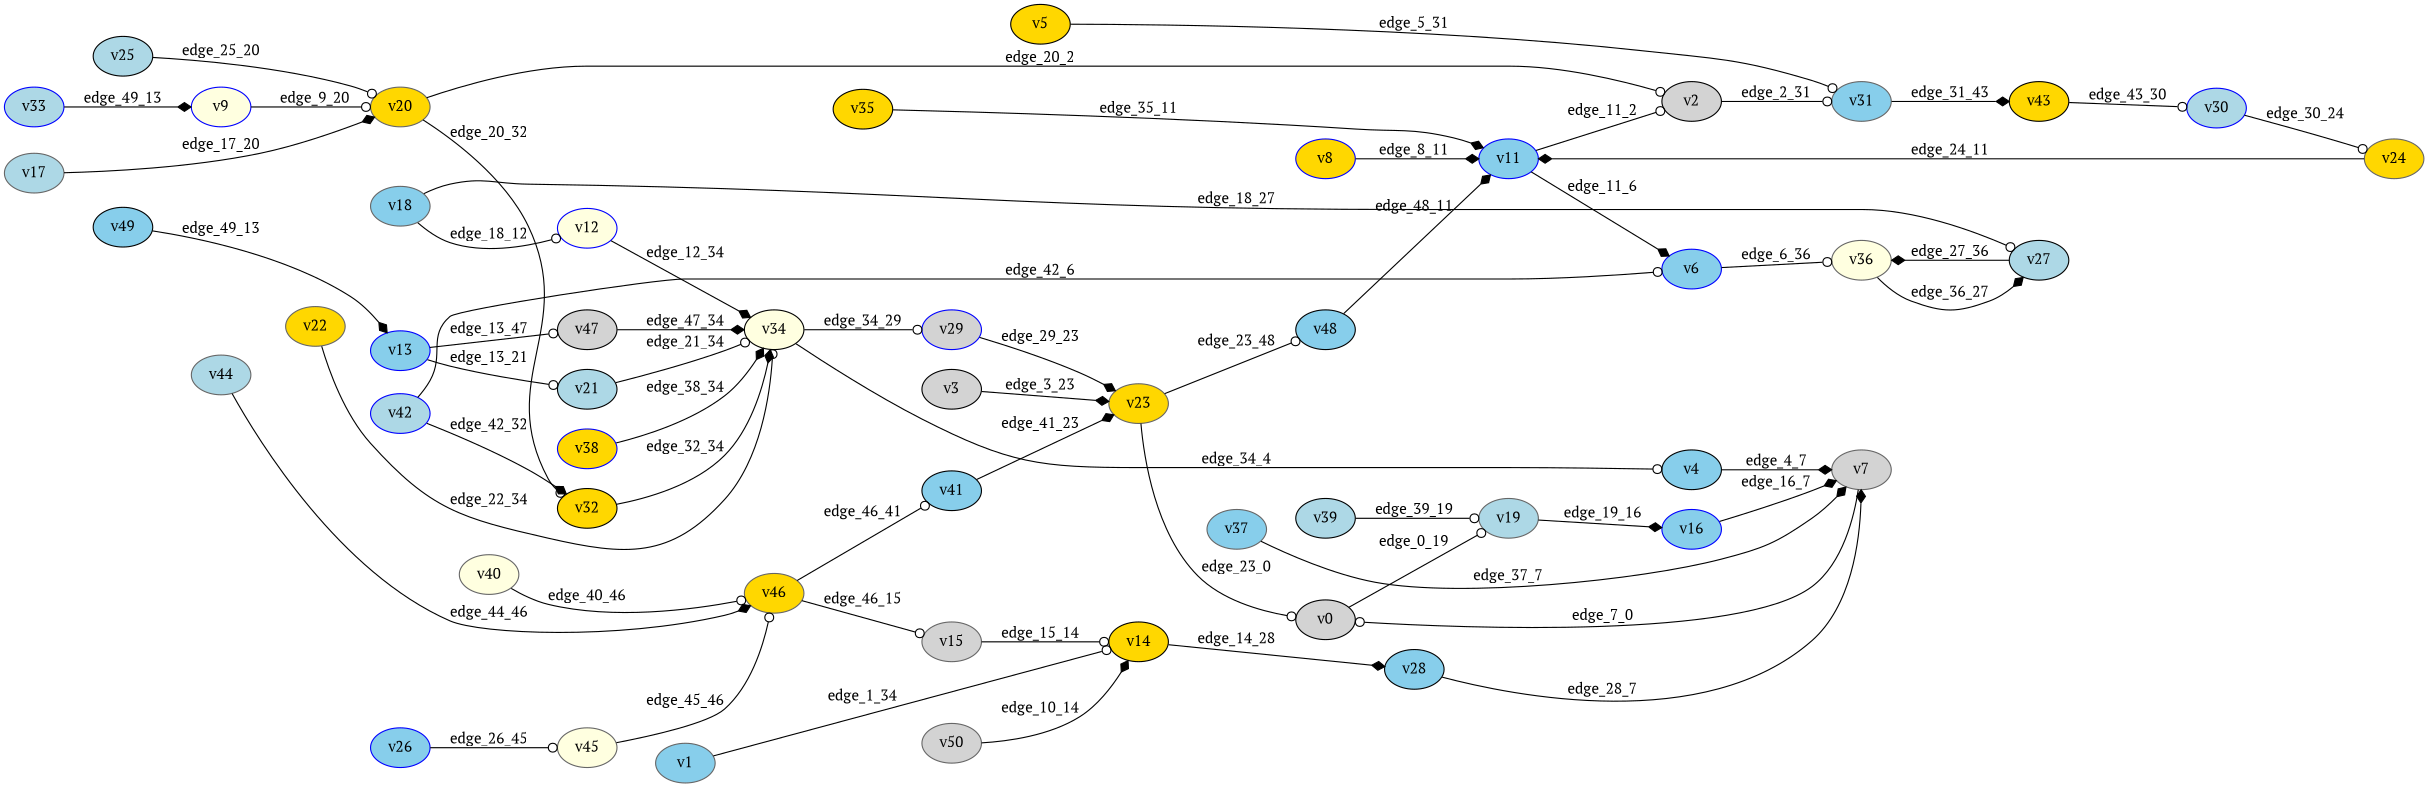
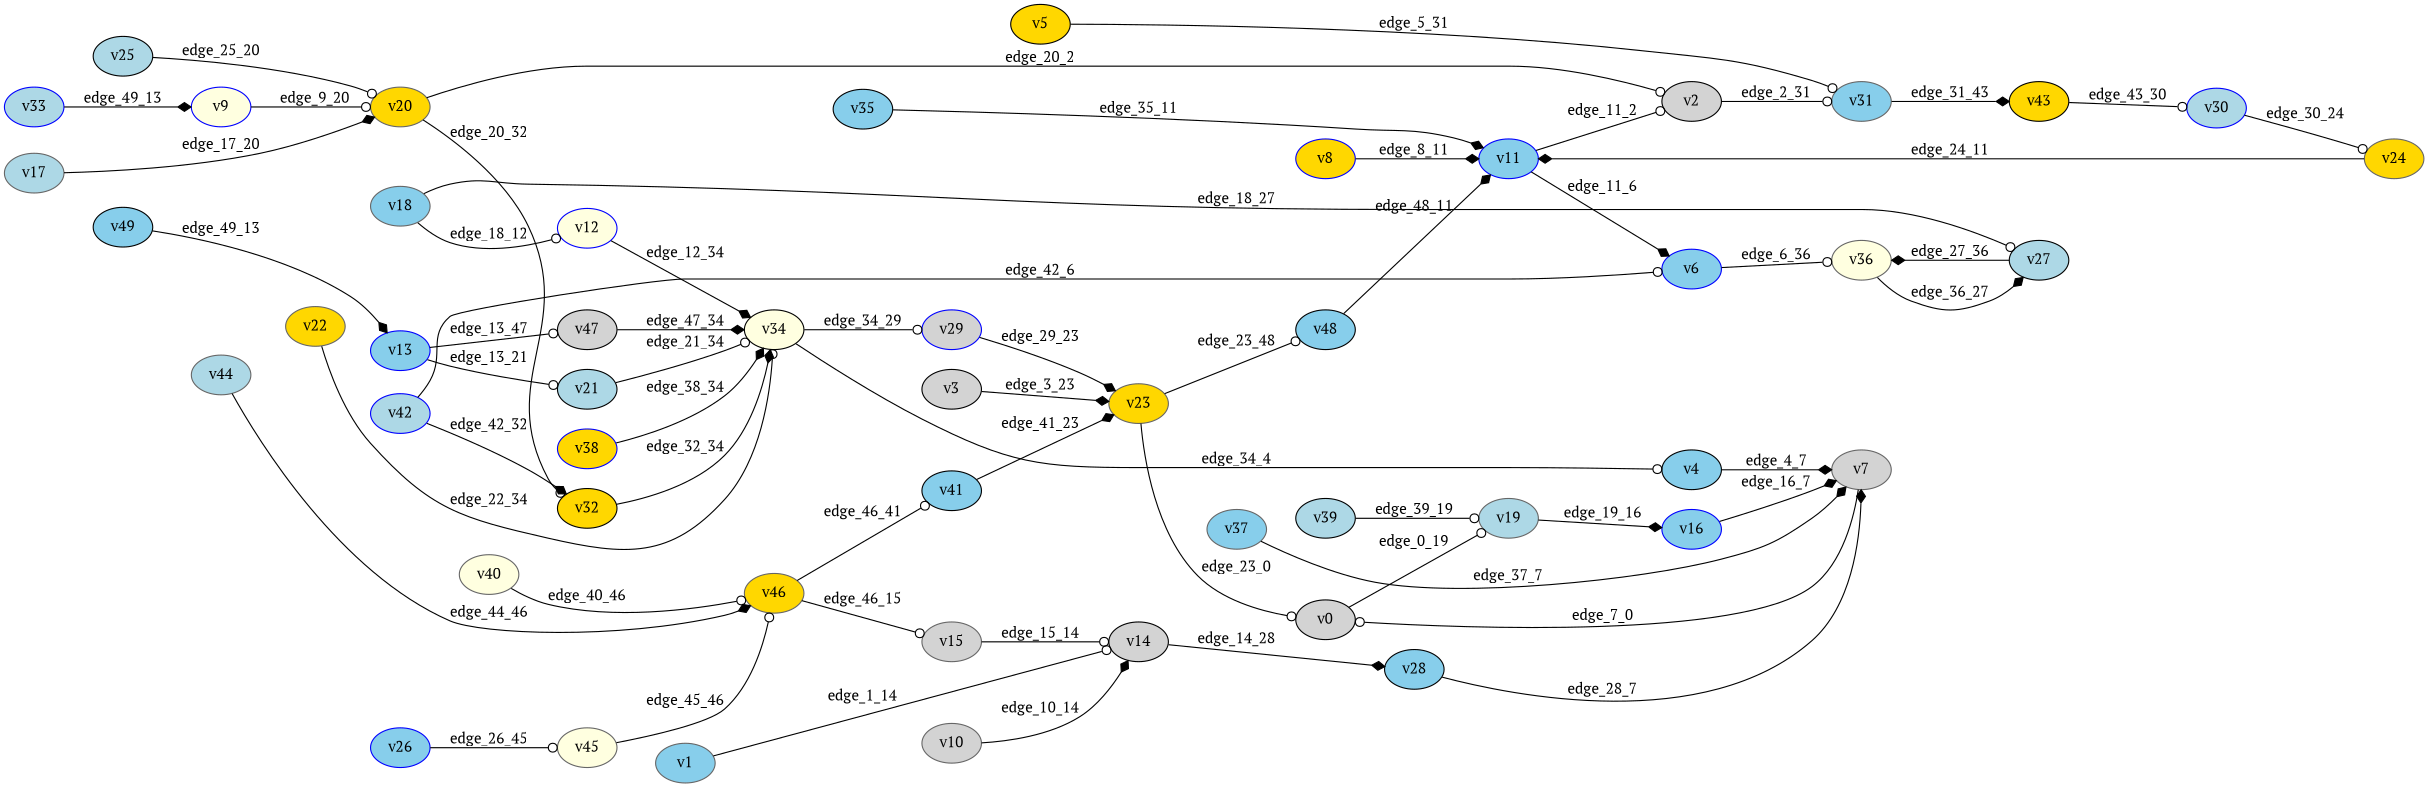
  digraph {
    fontname="PT Serif"
    rankdir=LR
    node [color=black fillcolor=skyblue fontname="PT Serif" player=1 style=filled]
    edge [arrowhead=odot fontname="PT Serif"]
    v0 [fillcolor=lightgrey]
    v19 [color=gray40 fillcolor=lightblue player=-1]
    v16 [color=blue]
    v1 [color=gray40]
-   v14 [fillcolor=gold player=-1]
+   v14 [fillcolor=lightgrey player=-1]
    v28
    v2 [fillcolor=lightgrey]
    v31 [color=gray40 player=-1]
    v43 [fillcolor=gold player=0]
    v3 [fillcolor=lightgrey player=0]
    v23 [color=gray40 fillcolor=gold player=-1]
    v48 [player=0]
    v4 [player=0]
    v7 [color=gray40 fillcolor=lightgrey player=-1]
    v5 [fillcolor=gold player=0]
    v6 [color=blue]
    v36 [color=gray40 fillcolor=lightyellow player=-1]
    v27 [fillcolor=lightblue]
    v8 [color=blue fillcolor=gold]
    v11 [color=blue player=-1]
    v9 [color=blue fillcolor=lightyellow player=0]
    v20 [color=gray40 fillcolor=gold player=-1]
    v32 [fillcolor=gold player=0]
-   v10 [color=gray40 fillcolor=lightgrey label=v50]
+   v10 [color=gray40 fillcolor=lightgrey]
    v12 [color=blue fillcolor=lightyellow player=0]
    v34 [fillcolor=lightyellow player=-1]
    v29 [color=blue fillcolor=lightgrey]
    v13 [color=blue player=-1]
    v21 [fillcolor=lightblue player=0]
    v47 [fillcolor=lightgrey]
    v15 [color=gray40 fillcolor=lightgrey player=0]
    v17 [color=gray40 fillcolor=lightblue]
    v18 [color=gray40 player=-1]
    v22 [color=gray40 fillcolor=gold player=0]
    v24 [color=gray40 fillcolor=gold]
    v25 [fillcolor=lightblue]
    v26 [color=blue player=-1]
    v45 [color=gray40 fillcolor=lightyellow player=0]
    v46 [color=gray40 fillcolor=gold player=-1]
    v30 [color=blue fillcolor=lightblue player=-1]
    v33 [color=blue fillcolor=lightblue player=-1]
-   v35 [fillcolor=gold player=0]
+   v35 [player=0]
    v37 [color=gray40]
    v38 [color=blue fillcolor=gold player=0]
    v39 [fillcolor=lightblue player=0]
    v40 [color=gray40 fillcolor=lightyellow]
    v41 [player=0]
    v42 [color=blue fillcolor=lightblue player=-1]
    v44 [color=gray40 fillcolor=lightblue]
    v49 [player=0]
    v0 -> v19 [discount=0.670645 label=edge_0_19 weight=-6.794247]
    v19 -> v16 [arrowhead=diamond label=edge_19_16 probability=1.000000]
    v16 -> v7 [arrowhead=diamond discount=0.353767 label=edge_16_7 weight=-7.506081]
-   v1 -> v14 [discount=0.720194 label=edge_1_34 weight=-7.669081]
+   v1 -> v14 [discount=0.720194 label=edge_1_14 weight=-7.669081]
    v14 -> v28 [arrowhead=diamond label=edge_14_28 probability=1.000000]
    v28 -> v7 [arrowhead=diamond discount=0.486175 label=edge_28_7 weight=1.195669]
    v2 -> v31 [discount=0.158112 label=edge_2_31 weight=4.905768]
    v31 -> v43 [arrowhead=diamond label=edge_31_43 probability=1.000000]
    v43 -> v30 [discount=0.387469 label=edge_43_30 weight=0.622949]
    v3 -> v23 [arrowhead=diamond discount=0.288009 label=edge_3_23 weight=6.573180]
    v23 -> v0 [label=edge_23_0 probability=0.562884]
    v23 -> v48 [label=edge_23_48 probability=0.437116]
    v48 -> v11 [arrowhead=diamond discount=0.768106 label=edge_48_11 weight=5.501979]
    v4 -> v7 [arrowhead=diamond discount=0.120850 label=edge_4_7 weight=6.964708]
    v7 -> v0 [label=edge_7_0 probability=1.000000]
    v5 -> v31 [discount=0.710615 label=edge_5_31 weight=-1.785758]
    v6 -> v36 [discount=0.405973 label=edge_6_36 weight=-9.966990]
    v36 -> v27 [arrowhead=diamond label=edge_36_27 probability=1.000000]
    v27 -> v36 [arrowhead=diamond discount=0.511018 label=edge_27_36 weight=9.037225]
    v8 -> v11 [arrowhead=diamond discount=0.748230 label=edge_8_11 weight=1.704132]
    v11 -> v2 [label=edge_11_2 probability=0.634474]
    v11 -> v6 [arrowhead=diamond label=edge_11_6 probability=0.365526]
    v9 -> v20 [discount=0.791573 label=edge_9_20 weight=3.823792]
    v20 -> v2 [label=edge_20_2 probability=0.662972]
    v20 -> v32 [label=edge_20_32 probability=0.337028]
    v32 -> v34 [arrowhead=diamond discount=0.515532 label=edge_32_34 weight=2.226999]
    v10 -> v14 [arrowhead=diamond discount=0.777517 label=edge_10_14 weight=1.273159]
    v12 -> v34 [arrowhead=diamond discount=0.285029 label=edge_12_34 weight=-0.133284]
    v34 -> v4 [label=edge_34_4 probability=0.530355]
    v34 -> v29 [label=edge_34_29 probability=0.469645]
    v29 -> v23 [arrowhead=diamond discount=0.460953 label=edge_29_23 weight=-1.147400]
    v13 -> v21 [label=edge_13_21 probability=0.404552]
    v13 -> v47 [label=edge_13_47 probability=0.595448]
    v21 -> v34 [discount=0.104122 label=edge_21_34 weight=0.799553]
    v47 -> v34 [arrowhead=diamond discount=0.809639 label=edge_47_34 weight=7.610687]
    v15 -> v14 [discount=0.183338 label=edge_15_14 weight=7.937479]
    v17 -> v20 [arrowhead=diamond discount=0.285513 label=edge_17_20 weight=-7.932384]
    v18 -> v27 [label=edge_18_27 probability=0.330185]
    v18 -> v12 [label=edge_18_12 probability=0.669815]
    v22 -> v34 [discount=0.547073 label=edge_22_34 weight=-8.618281]
    v24 -> v11 [arrowhead=diamond discount=0.761681 label=edge_24_11 weight=7.206266]
    v25 -> v20 [discount=0.395805 label=edge_25_20 weight=-8.623025]
    v26 -> v45 [label=edge_26_45 probability=1.000000]
    v45 -> v46 [discount=0.475873 label=edge_45_46 weight=-4.550170]
    v46 -> v15 [label=edge_46_15 probability=0.521856]
    v46 -> v41 [label=edge_46_41 probability=0.478144]
    v30 -> v24 [label=edge_30_24 probability=1.000000]
    v33 -> v9 [arrowhead=diamond label=edge_49_13 probability=1.000000]
    v35 -> v11 [arrowhead=diamond discount=0.766022 label=edge_35_11 weight=-9.149736]
    v37 -> v7 [arrowhead=diamond discount=0.354590 label=edge_37_7 weight=-3.834089]
    v38 -> v34 [arrowhead=diamond discount=0.875512 label=edge_38_34 weight=1.682287]
    v39 -> v19 [discount=0.108422 label=edge_39_19 weight=5.830563]
    v40 -> v46 [discount=0.327513 label=edge_40_46 weight=0.636112]
    v41 -> v23 [arrowhead=diamond discount=0.457987 label=edge_41_23 weight=6.512994]
    v42 -> v6 [label=edge_42_6 probability=0.592321]
    v42 -> v32 [arrowhead=diamond label=edge_42_32 probability=0.407679]
    v44 -> v46 [arrowhead=diamond discount=0.610631 label=edge_44_46 weight=0.336657]
    v49 -> v13 [arrowhead=diamond discount=0.413787 label=edge_49_13 weight=-3.853725]
  }
